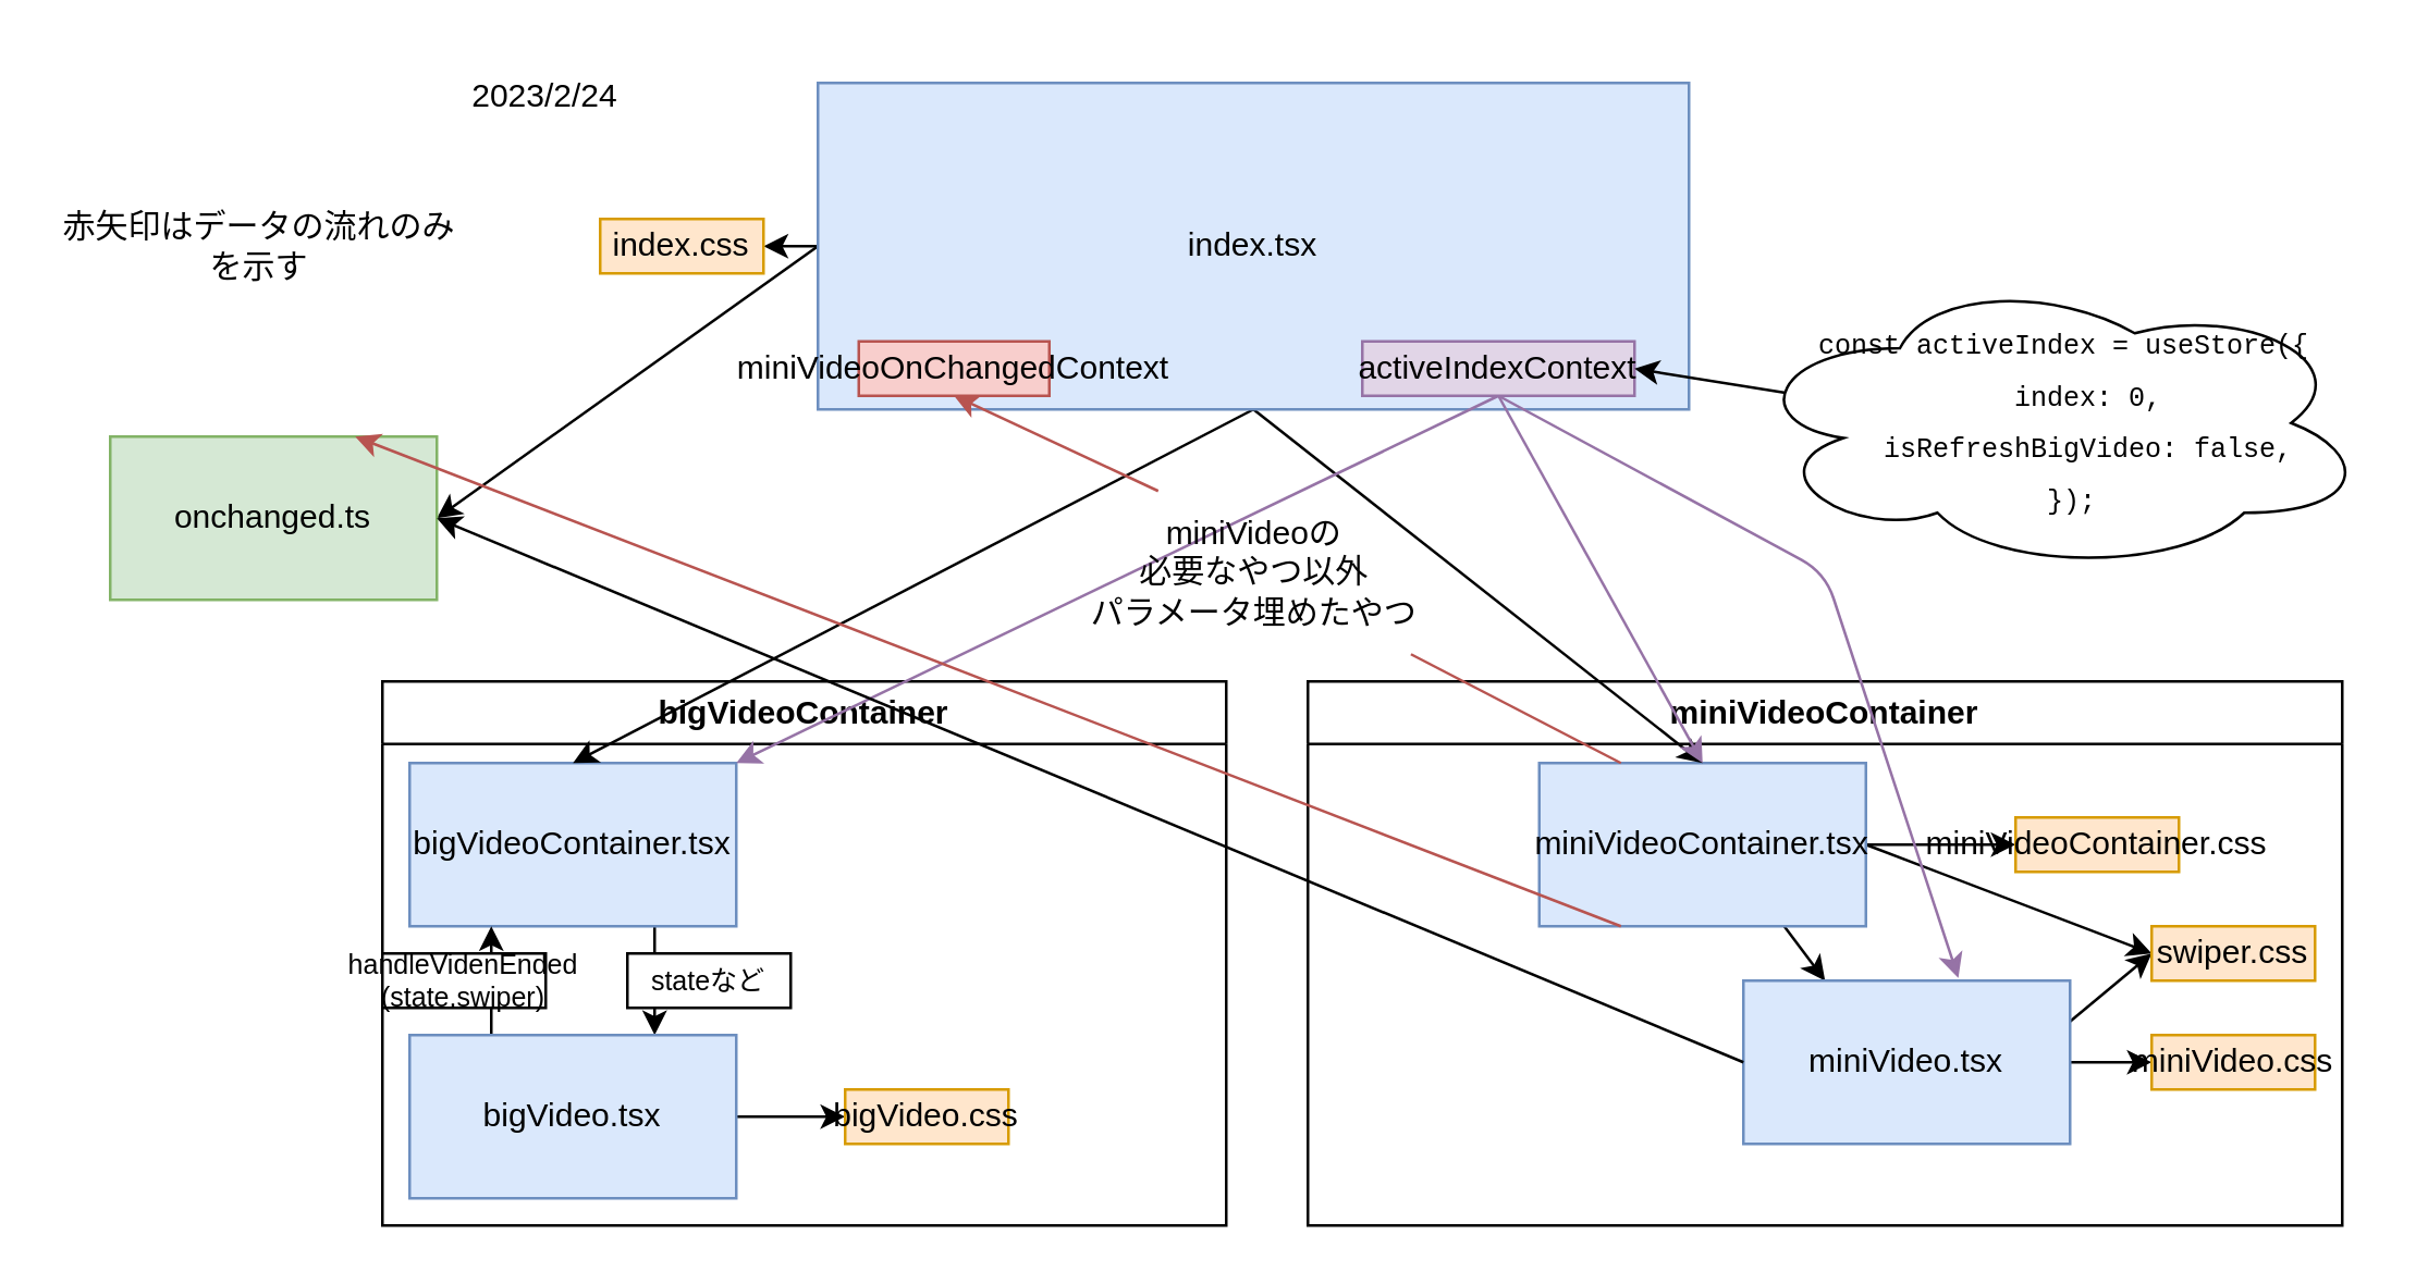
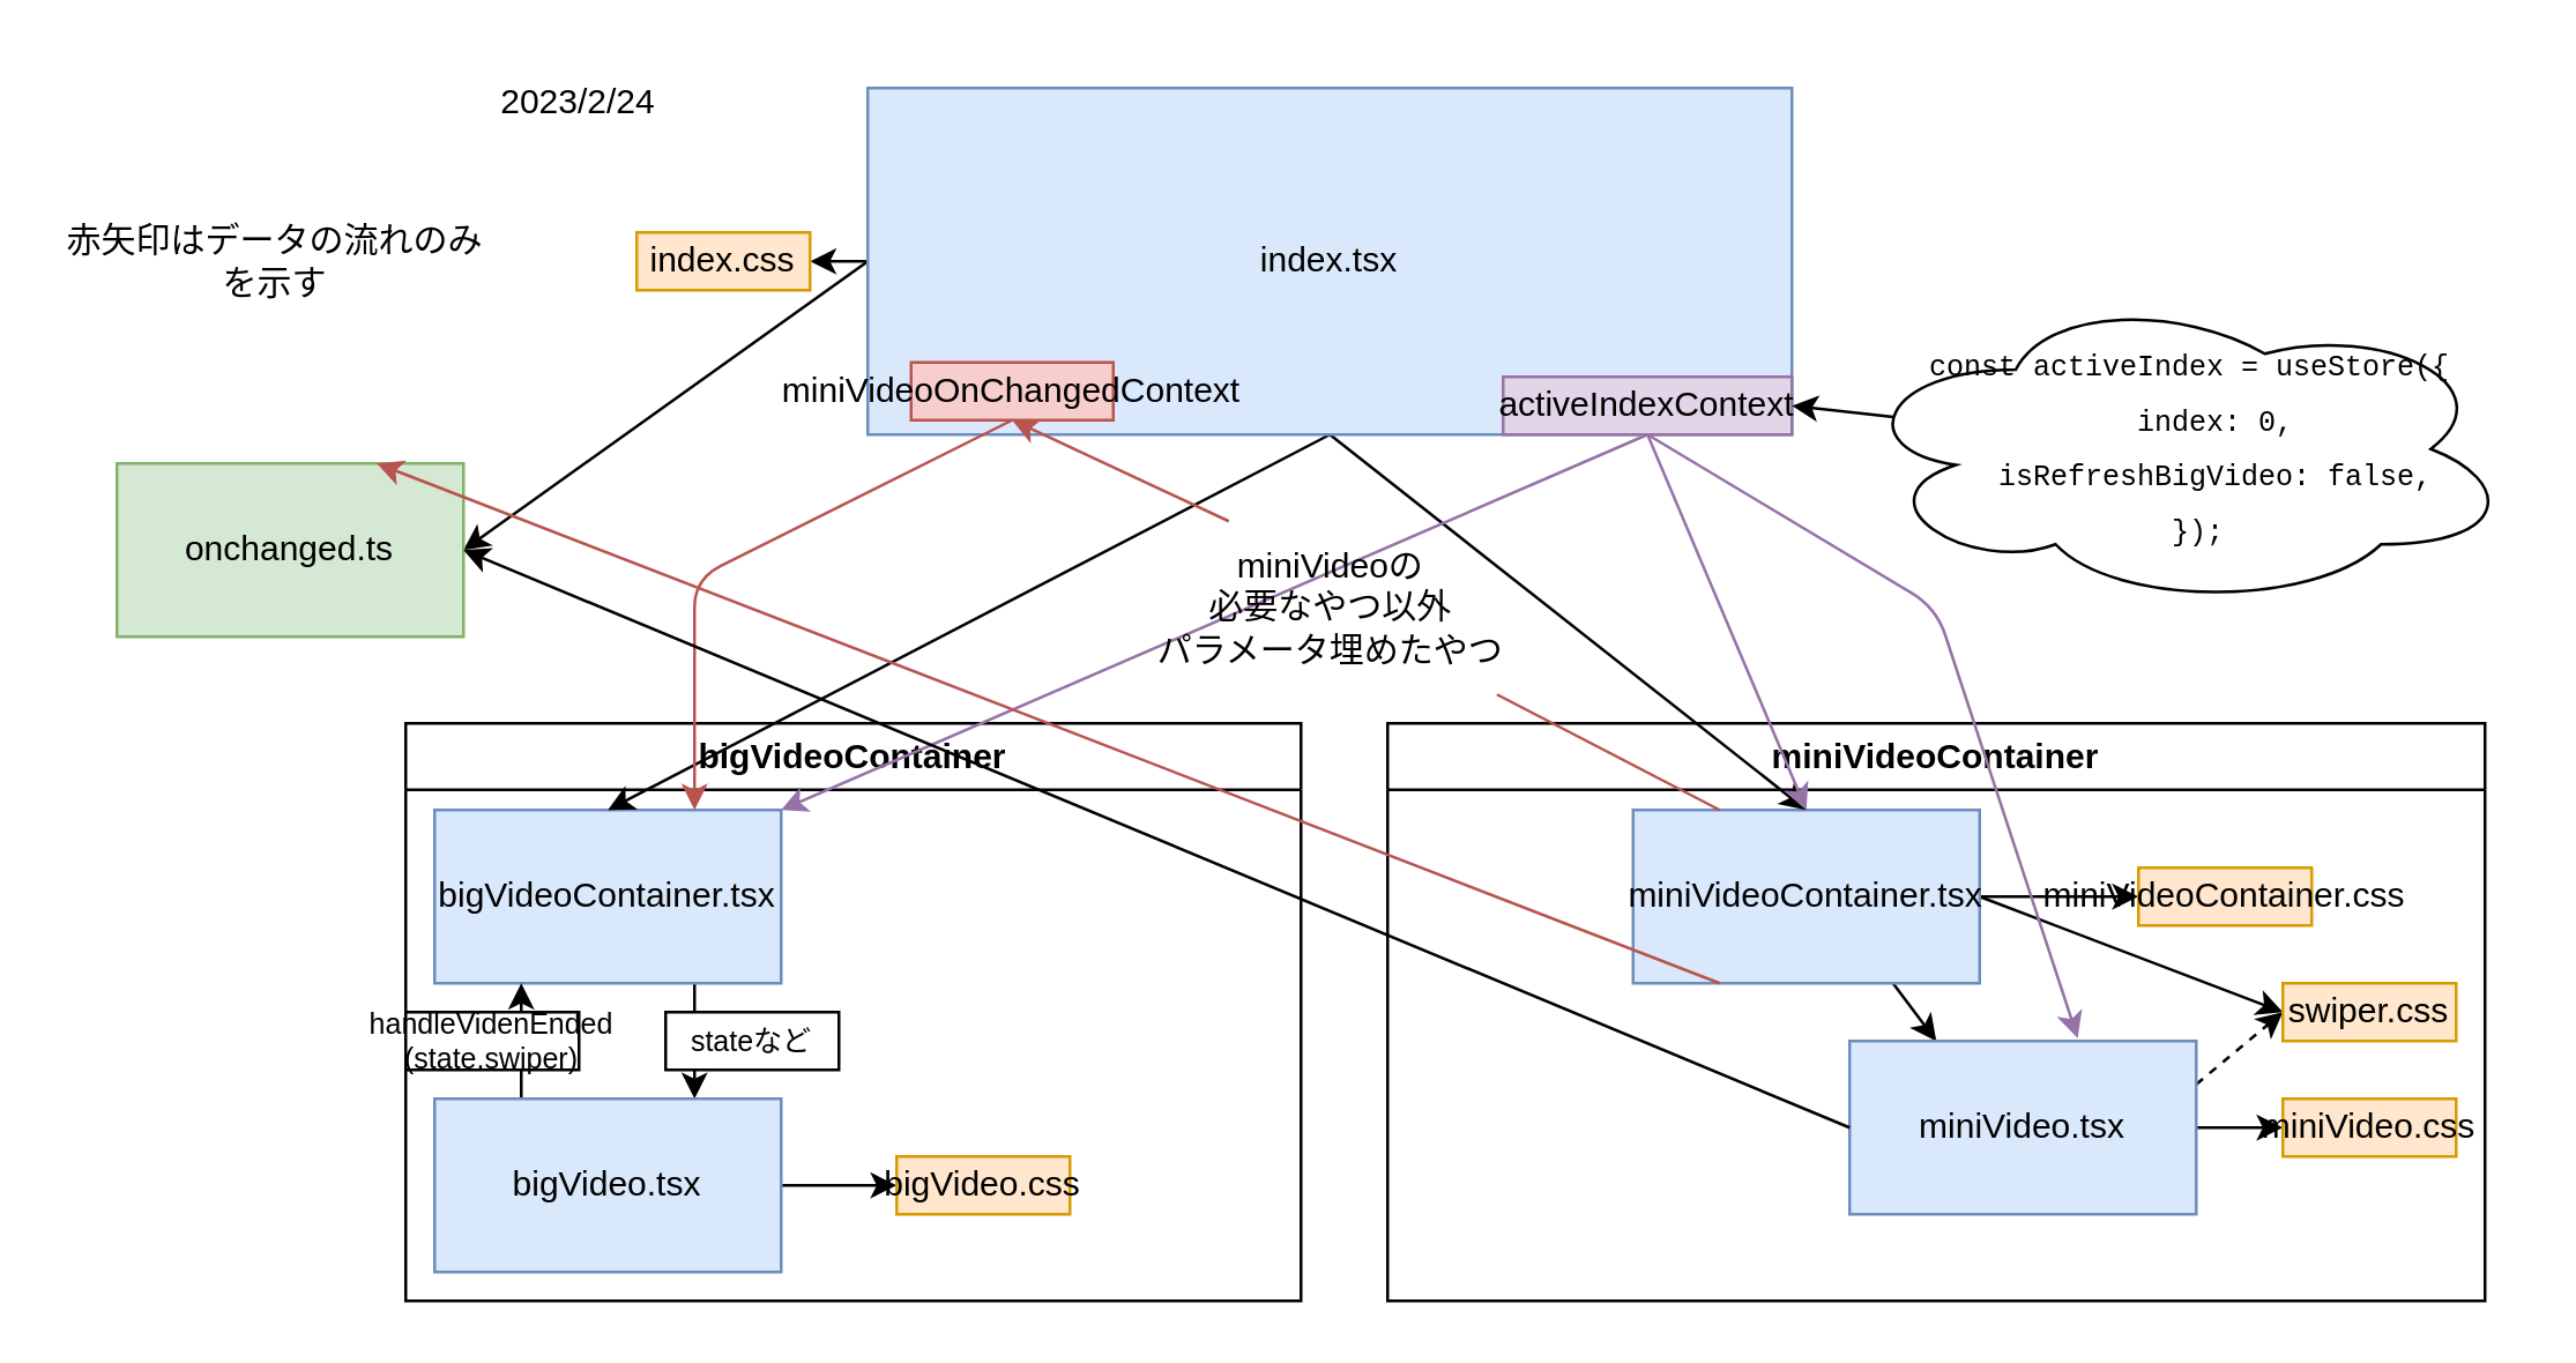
  <mxCell id="0" />
  <mxCell id="1" parent="0" />
  <mxCell id="2" value="bigVideoContainer&lt;br&gt;" style="swimlane;whiteSpace=wrap;html=1;" parent="1" vertex="1"><mxGeometry x="140" y="250" width="310" height="200" as="geometry" /></mxCell>
  <mxCell id="3" style="edgeStyle=none;html=1;exitX=0.75;exitY=1;exitDx=0;exitDy=0;entryX=0.75;entryY=0;entryDx=0;entryDy=0;fontSize=10;fontColor=default;" parent="2" source="4" target="7" edge="1"><mxGeometry relative="1" as="geometry" /></mxCell>
  <mxCell id="4" value="bigVideoContainer.tsx" style="rounded=0;whiteSpace=wrap;html=1;fillColor=#dae8fc;strokeColor=#6c8ebf;" parent="2" vertex="1"><mxGeometry x="10" y="30" width="120" height="60" as="geometry" /></mxCell>
  <mxCell id="5" style="edgeStyle=none;html=1;exitX=1;exitY=0.5;exitDx=0;exitDy=0;fontColor=default;" parent="2" source="7" target="8" edge="1"><mxGeometry relative="1" as="geometry" /></mxCell>
  <mxCell id="6" style="edgeStyle=none;html=1;exitX=0.25;exitY=0;exitDx=0;exitDy=0;entryX=0.25;entryY=1;entryDx=0;entryDy=0;fontColor=default;" parent="2" source="7" target="4" edge="1"><mxGeometry relative="1" as="geometry" /></mxCell>
  <mxCell id="7" value="bigVideo.tsx" style="rounded=0;whiteSpace=wrap;html=1;fillColor=#dae8fc;strokeColor=#6c8ebf;" parent="2" vertex="1"><mxGeometry x="10" y="130" width="120" height="60" as="geometry" /></mxCell>
  <mxCell id="8" value="bigVideo.css" style="rounded=0;whiteSpace=wrap;html=1;fillColor=#ffe6cc;strokeColor=#d79b00;" parent="2" vertex="1"><mxGeometry x="170" y="150" width="60" height="20" as="geometry" /></mxCell>
  <mxCell id="9" value="stateなど" style="rounded=0;whiteSpace=wrap;html=1;fontColor=default;fontSize=10;" parent="2" vertex="1"><mxGeometry x="90" y="100" width="60" height="20" as="geometry" /></mxCell>
  <mxCell id="10" value="handleVidenEnded&lt;br&gt;(state.swiper)" style="rounded=0;whiteSpace=wrap;html=1;fontColor=default;fontSize=10;" parent="2" vertex="1"><mxGeometry y="100" width="60" height="20" as="geometry" /></mxCell>
  <mxCell id="11" value="miniVideoContainer" style="swimlane;whiteSpace=wrap;html=1;" parent="1" vertex="1"><mxGeometry x="480" y="250" width="380" height="200" as="geometry" /></mxCell>
  <mxCell id="12" style="edgeStyle=none;html=1;exitX=0.75;exitY=1;exitDx=0;exitDy=0;entryX=0.25;entryY=0;entryDx=0;entryDy=0;fontColor=default;" parent="11" source="15" target="18" edge="1"><mxGeometry relative="1" as="geometry" /></mxCell>
  <mxCell id="13" style="edgeStyle=none;html=1;exitX=1;exitY=0.5;exitDx=0;exitDy=0;entryX=0;entryY=0.5;entryDx=0;entryDy=0;fontColor=default;" parent="11" source="15" target="19" edge="1"><mxGeometry relative="1" as="geometry" /></mxCell>
  <mxCell id="14" style="edgeStyle=none;html=1;exitX=1;exitY=0.5;exitDx=0;exitDy=0;entryX=0;entryY=0.5;entryDx=0;entryDy=0;" edge="1" parent="11" source="15" target="21"><mxGeometry relative="1" as="geometry" /></mxCell>
  <mxCell id="15" value="miniVideoContainer.tsx" style="rounded=0;whiteSpace=wrap;html=1;fillColor=#dae8fc;strokeColor=#6c8ebf;" parent="11" vertex="1"><mxGeometry x="85" y="30" width="120" height="60" as="geometry" /></mxCell>
  <mxCell id="16" style="edgeStyle=none;html=1;exitX=1;exitY=0.5;exitDx=0;exitDy=0;entryX=0;entryY=0.5;entryDx=0;entryDy=0;fontColor=default;" parent="11" source="18" target="20" edge="1"><mxGeometry relative="1" as="geometry" /></mxCell>
- <mxCell id="17" style="edgeStyle=none;html=1;exitX=1;exitY=0.25;exitDx=0;exitDy=0;entryX=0;entryY=0.5;entryDx=0;entryDy=0;" edge="1" parent="11" source="18" target="21"><mxGeometry relative="1" as="geometry" /></mxCell>
+ <mxCell id="17" style="edgeStyle=none;html=1;exitX=1;exitY=0.25;exitDx=0;exitDy=0;entryX=0;entryY=0.5;entryDx=0;entryDy=0;dashed=1;" edge="1" parent="11" source="18" target="21"><mxGeometry relative="1" as="geometry" /></mxCell>
  <mxCell id="18" value="miniVideo.tsx" style="rounded=0;whiteSpace=wrap;html=1;fillColor=#dae8fc;strokeColor=#6c8ebf;" parent="11" vertex="1"><mxGeometry x="160" y="110" width="120" height="60" as="geometry" /></mxCell>
  <mxCell id="19" value="miniVideoContainer.css" style="rounded=0;whiteSpace=wrap;html=1;fillColor=#ffe6cc;strokeColor=#d79b00;" parent="11" vertex="1"><mxGeometry x="260" y="50" width="60" height="20" as="geometry" /></mxCell>
  <mxCell id="20" value="miniVideo.css" style="rounded=0;whiteSpace=wrap;html=1;fillColor=#ffe6cc;strokeColor=#d79b00;" parent="11" vertex="1"><mxGeometry x="310" y="130" width="60" height="20" as="geometry" /></mxCell>
  <mxCell id="21" value="swiper.css" style="rounded=0;whiteSpace=wrap;html=1;fillColor=#ffe6cc;strokeColor=#d79b00;" vertex="1" parent="11"><mxGeometry x="310" y="90" width="60" height="20" as="geometry" /></mxCell>
  <mxCell id="22" style="edgeStyle=none;html=1;exitX=0.5;exitY=1;exitDx=0;exitDy=0;entryX=0.5;entryY=0;entryDx=0;entryDy=0;" parent="1" source="26" target="4" edge="1"><mxGeometry relative="1" as="geometry" /></mxCell>
  <mxCell id="23" style="edgeStyle=none;html=1;exitX=0.5;exitY=1;exitDx=0;exitDy=0;entryX=0.5;entryY=0;entryDx=0;entryDy=0;" parent="1" source="26" target="15" edge="1"><mxGeometry relative="1" as="geometry" /></mxCell>
  <mxCell id="24" style="edgeStyle=none;html=1;exitX=0;exitY=0.5;exitDx=0;exitDy=0;entryX=1;entryY=0.5;entryDx=0;entryDy=0;fontColor=default;" parent="1" source="26" target="27" edge="1"><mxGeometry relative="1" as="geometry" /></mxCell>
  <mxCell id="25" style="edgeStyle=none;html=1;exitX=0;exitY=0.5;exitDx=0;exitDy=0;entryX=1;entryY=0.5;entryDx=0;entryDy=0;" edge="1" parent="1" source="26" target="41"><mxGeometry relative="1" as="geometry" /></mxCell>
  <mxCell id="26" value="index.tsx" style="rounded=0;whiteSpace=wrap;html=1;fillColor=#dae8fc;strokeColor=#6c8ebf;" parent="1" vertex="1"><mxGeometry x="300" y="30" width="320" height="120" as="geometry" /></mxCell>
  <mxCell id="27" value="index.css" style="rounded=0;whiteSpace=wrap;html=1;fillColor=#ffe6cc;strokeColor=#d79b00;" parent="1" vertex="1"><mxGeometry x="220" y="80" width="60" height="20" as="geometry" /></mxCell>
  <mxCell id="28" value="2023/2/24" style="text;html=1;strokeColor=none;fillColor=none;align=center;verticalAlign=middle;whiteSpace=wrap;rounded=0;" parent="1" vertex="1"><mxGeometry x="170" y="20" width="60" height="30" as="geometry" /></mxCell>
  <mxCell id="29" style="edgeStyle=none;html=1;exitX=0.25;exitY=0;exitDx=0;exitDy=0;fillColor=#f8cecc;strokeColor=#b85450;startArrow=none;entryX=0.5;entryY=1;entryDx=0;entryDy=0;" parent="1" source="37" target="31" edge="1"><mxGeometry relative="1" as="geometry" /></mxCell>
+ <mxCell id="30" style="edgeStyle=none;html=1;exitX=0.5;exitY=1;exitDx=0;exitDy=0;entryX=0.75;entryY=0;entryDx=0;entryDy=0;fontColor=default;fillColor=#f8cecc;strokeColor=#b85450;" parent="1" source="31" target="4" edge="1"><mxGeometry relative="1" as="geometry"><Array as="points"><mxPoint x="240" y="200" /></Array></mxGeometry></mxCell>
  <mxCell id="31" value="miniVideoOnChangedContext" style="rounded=0;whiteSpace=wrap;html=1;fillColor=#f8cecc;strokeColor=#b85450;" parent="1" vertex="1"><mxGeometry x="315" y="125" width="70" height="20" as="geometry" /></mxCell>
  <mxCell id="32" style="edgeStyle=none;html=1;exitX=0.5;exitY=1;exitDx=0;exitDy=0;entryX=1;entryY=0;entryDx=0;entryDy=0;fillColor=#e1d5e7;strokeColor=#9673a6;" edge="1" parent="1" source="35" target="4"><mxGeometry relative="1" as="geometry" /></mxCell>
  <mxCell id="33" style="edgeStyle=none;html=1;exitX=0.5;exitY=1;exitDx=0;exitDy=0;entryX=0.5;entryY=0;entryDx=0;entryDy=0;fillColor=#e1d5e7;strokeColor=#9673a6;" edge="1" parent="1" source="35" target="15"><mxGeometry relative="1" as="geometry" /></mxCell>
  <mxCell id="34" style="edgeStyle=none;html=1;exitX=0.5;exitY=1;exitDx=0;exitDy=0;entryX=0.658;entryY=-0.017;entryDx=0;entryDy=0;entryPerimeter=0;fillColor=#e1d5e7;strokeColor=#9673a6;" edge="1" parent="1" source="35" target="18"><mxGeometry relative="1" as="geometry"><Array as="points"><mxPoint x="670" y="210" /></Array></mxGeometry></mxCell>
- <mxCell id="35" value="activeIndexContext" style="rounded=0;whiteSpace=wrap;html=1;fillColor=#e1d5e7;strokeColor=#9673a6;" parent="1" vertex="1"><mxGeometry x="500" y="125" width="100" height="20" as="geometry" /></mxCell>
+ <mxCell id="35" value="activeIndexContext" style="rounded=0;whiteSpace=wrap;html=1;fillColor=#e1d5e7;strokeColor=#9673a6;" parent="1" vertex="1"><mxGeometry x="520" y="130" width="100" height="20" as="geometry" /></mxCell>
  <mxCell id="36" value="" style="edgeStyle=none;html=1;exitX=0.25;exitY=0;exitDx=0;exitDy=0;fillColor=#f8cecc;strokeColor=#b85450;endArrow=none;" parent="1" source="15" target="37" edge="1"><mxGeometry relative="1" as="geometry"><mxPoint x="595" y="280" as="sourcePoint" /><mxPoint x="353.571" y="150" as="targetPoint" /></mxGeometry></mxCell>
  <mxCell id="37" value="miniVideoの&lt;br&gt;必要なやつ以外&lt;br&gt;パラメータ埋めたやつ" style="text;html=1;align=center;verticalAlign=middle;resizable=0;points=[];autosize=1;strokeColor=none;fillColor=none;fontColor=default;" parent="1" vertex="1"><mxGeometry x="390" y="180" width="140" height="60" as="geometry" /></mxCell>
  <mxCell id="38" style="edgeStyle=none;html=1;exitX=0.07;exitY=0.4;exitDx=0;exitDy=0;exitPerimeter=0;entryX=1;entryY=0.5;entryDx=0;entryDy=0;fontSize=10;fontColor=default;" parent="1" source="39" target="35" edge="1"><mxGeometry relative="1" as="geometry" /></mxCell>
  <mxCell id="39" value="&lt;div style=&quot;font-family: Consolas, &amp;quot;Courier New&amp;quot;, monospace; font-size: 10px; line-height: 19px;&quot;&gt;&lt;div style=&quot;font-size: 10px;&quot;&gt;&amp;nbsp;const activeIndex =&amp;nbsp;&lt;span style=&quot;font-size: 10px;&quot;&gt;useStore&lt;/span&gt;({&lt;/div&gt;&lt;div style=&quot;font-size: 10px;&quot;&gt;&amp;nbsp; &amp;nbsp; &lt;span style=&quot;font-size: 10px;&quot;&gt;index&lt;/span&gt;: &lt;span style=&quot;font-size: 10px;&quot;&gt;0&lt;/span&gt;,&lt;/div&gt;&lt;div style=&quot;font-size: 10px;&quot;&gt;&amp;nbsp; &amp;nbsp; &lt;span style=&quot;font-size: 10px;&quot;&gt;isRefreshBigVideo&lt;/span&gt;: &lt;span style=&quot;font-size: 10px;&quot;&gt;false&lt;/span&gt;,&lt;/div&gt;&lt;div style=&quot;font-size: 10px;&quot;&gt;&amp;nbsp; });&lt;/div&gt;&lt;/div&gt;" style="ellipse;shape=cloud;whiteSpace=wrap;html=1;fontSize=10;fontColor=default;labelBackgroundColor=none;" parent="1" vertex="1"><mxGeometry x="640" y="100" width="230" height="110" as="geometry" /></mxCell>
  <mxCell id="40" value="赤矢印はデータの流れのみを示す" style="text;html=1;strokeColor=none;fillColor=none;align=center;verticalAlign=middle;whiteSpace=wrap;rounded=0;" vertex="1" parent="1"><mxGeometry x="20" y="75" width="150" height="30" as="geometry" /></mxCell>
  <mxCell id="41" value="onchanged.ts" style="rounded=0;whiteSpace=wrap;html=1;fillColor=#d5e8d4;strokeColor=#82b366;" parent="1" vertex="1"><mxGeometry x="40" y="160" width="120" height="60" as="geometry" /></mxCell>
  <mxCell id="42" style="edgeStyle=none;html=1;exitX=0.25;exitY=1;exitDx=0;exitDy=0;entryX=0.75;entryY=0;entryDx=0;entryDy=0;fontColor=default;fillColor=#f8cecc;strokeColor=#b85450;" parent="1" source="15" target="41" edge="1"><mxGeometry relative="1" as="geometry" /></mxCell>
  <mxCell id="43" style="edgeStyle=none;html=1;exitX=0;exitY=0.5;exitDx=0;exitDy=0;entryX=1;entryY=0.5;entryDx=0;entryDy=0;fontColor=default;" parent="1" source="18" target="41" edge="1"><mxGeometry relative="1" as="geometry" /></mxCell>
